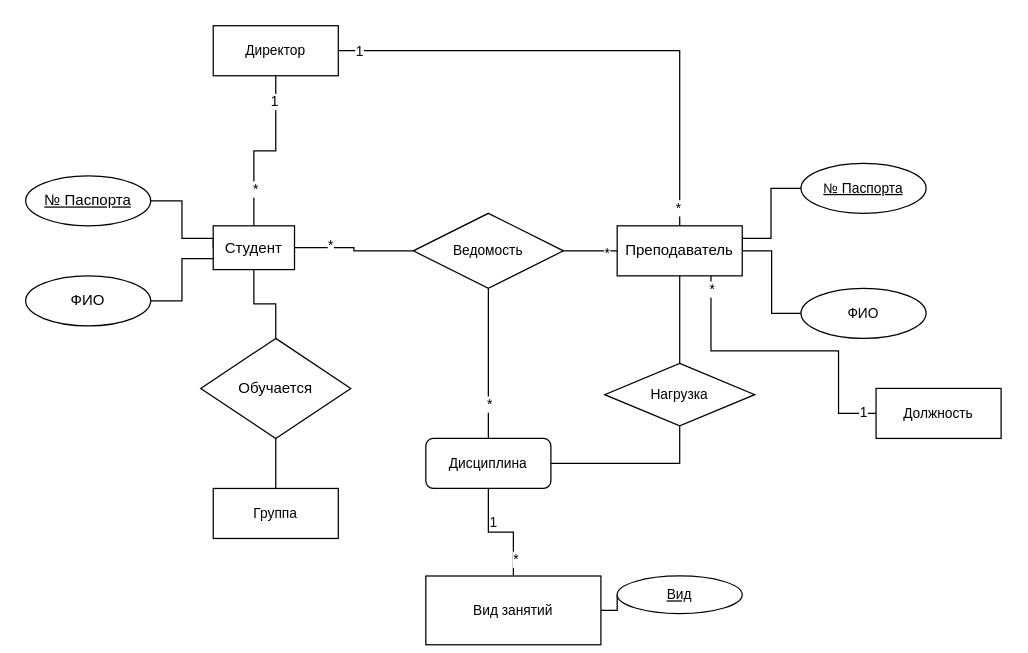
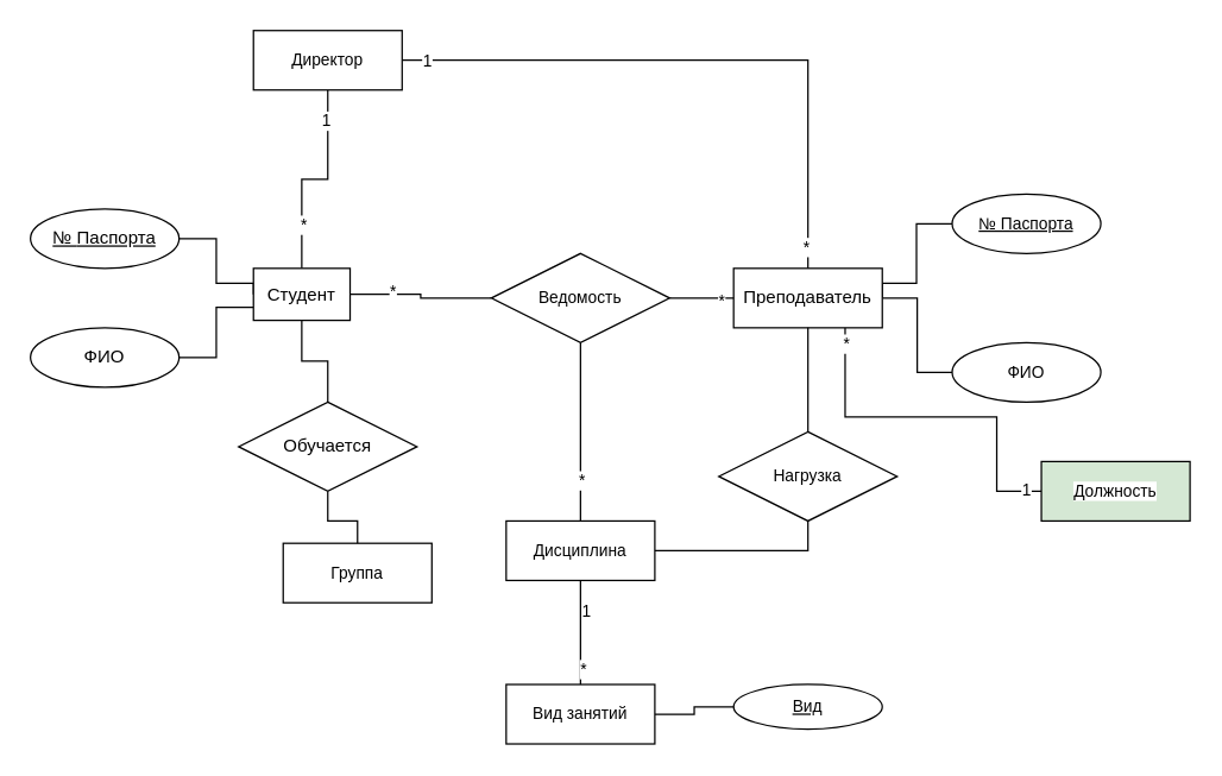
  <mxCell id="0" />
  <mxCell id="1" parent="0" />
  <mxCell id="2" style="edgeStyle=orthogonalEdgeStyle;shape=connector;rounded=0;orthogonalLoop=1;jettySize=auto;html=1;exitX=1;exitY=0.5;exitDx=0;exitDy=0;entryX=0;entryY=0.75;entryDx=0;entryDy=0;strokeColor=default;align=center;verticalAlign=middle;fontFamily=Helvetica;fontSize=11;fontColor=default;labelBackgroundColor=default;endArrow=none;endFill=0;" edge="1" parent="1" source="3" target="11"><mxGeometry relative="1" as="geometry" /></mxCell>
  <mxCell id="3" value="ФИО" style="ellipse;whiteSpace=wrap;html=1;align=center;" vertex="1" parent="1"><mxGeometry x="20" y="220" width="100" height="40" as="geometry" /></mxCell>
  <mxCell id="4" style="edgeStyle=orthogonalEdgeStyle;rounded=0;orthogonalLoop=1;jettySize=auto;html=1;exitX=1;exitY=0.5;exitDx=0;exitDy=0;entryX=0;entryY=0.5;entryDx=0;entryDy=0;endArrow=none;endFill=0;" edge="1" parent="1" source="5" target="11"><mxGeometry relative="1" as="geometry"><Array as="points"><mxPoint x="145" y="160" /><mxPoint x="145" y="190" /><mxPoint x="170" y="190" /></Array></mxGeometry></mxCell>
  <mxCell id="5" value="№&amp;nbsp;&lt;span style=&quot;background-color: initial;&quot;&gt;Паспорта&lt;/span&gt;" style="ellipse;whiteSpace=wrap;html=1;align=center;fontStyle=4;" vertex="1" parent="1"><mxGeometry x="20" y="140" width="100" height="40" as="geometry" /></mxCell>
  <mxCell id="6" style="edgeStyle=orthogonalEdgeStyle;shape=connector;rounded=0;orthogonalLoop=1;jettySize=auto;html=1;exitX=1;exitY=0.5;exitDx=0;exitDy=0;entryX=0;entryY=0.5;entryDx=0;entryDy=0;strokeColor=default;align=center;verticalAlign=middle;fontFamily=Helvetica;fontSize=11;fontColor=default;labelBackgroundColor=default;endArrow=none;endFill=0;" edge="1" parent="1" source="11" target="28"><mxGeometry relative="1" as="geometry" /></mxCell>
  <mxCell id="7" value="*" style="edgeLabel;html=1;align=center;verticalAlign=middle;resizable=0;points=[];fontFamily=Helvetica;fontSize=11;fontColor=default;labelBackgroundColor=default;" vertex="1" connectable="0" parent="6"><mxGeometry x="-0.423" y="2" relative="1" as="geometry"><mxPoint as="offset" /></mxGeometry></mxCell>
  <mxCell id="8" style="edgeStyle=orthogonalEdgeStyle;shape=connector;rounded=0;orthogonalLoop=1;jettySize=auto;html=1;exitX=0.5;exitY=0;exitDx=0;exitDy=0;entryX=0.5;entryY=1;entryDx=0;entryDy=0;strokeColor=default;align=center;verticalAlign=middle;fontFamily=Helvetica;fontSize=11;fontColor=default;labelBackgroundColor=default;endArrow=none;endFill=0;" edge="1" parent="1" source="11" target="37"><mxGeometry relative="1" as="geometry" /></mxCell>
  <mxCell id="9" value="1" style="edgeLabel;html=1;align=center;verticalAlign=middle;resizable=0;points=[];fontFamily=Helvetica;fontSize=11;fontColor=default;labelBackgroundColor=default;" vertex="1" connectable="0" parent="8"><mxGeometry x="0.703" y="2" relative="1" as="geometry"><mxPoint as="offset" /></mxGeometry></mxCell>
  <mxCell id="10" value="*" style="edgeLabel;html=1;align=center;verticalAlign=middle;resizable=0;points=[];fontFamily=Helvetica;fontSize=11;fontColor=default;labelBackgroundColor=default;" vertex="1" connectable="0" parent="8"><mxGeometry x="-0.562" y="-1" relative="1" as="geometry"><mxPoint as="offset" /></mxGeometry></mxCell>
  <mxCell id="11" value="Студент" style="whiteSpace=wrap;html=1;align=center;" vertex="1" parent="1"><mxGeometry x="170" y="180" width="65" height="35" as="geometry" /></mxCell>
  <mxCell id="12" style="edgeStyle=orthogonalEdgeStyle;shape=connector;rounded=0;orthogonalLoop=1;jettySize=auto;html=1;exitX=1;exitY=0.5;exitDx=0;exitDy=0;entryX=0;entryY=0.5;entryDx=0;entryDy=0;strokeColor=default;align=center;verticalAlign=middle;fontFamily=Helvetica;fontSize=11;fontColor=default;labelBackgroundColor=default;endArrow=none;endFill=0;" edge="1" parent="1" source="17" target="23"><mxGeometry relative="1" as="geometry"><Array as="points"><mxPoint x="593" y="190" /><mxPoint x="616" y="190" /><mxPoint x="616" y="150" /></Array></mxGeometry></mxCell>
  <mxCell id="13" style="edgeStyle=orthogonalEdgeStyle;shape=connector;rounded=0;orthogonalLoop=1;jettySize=auto;html=1;exitX=1;exitY=0.5;exitDx=0;exitDy=0;entryX=0;entryY=0.5;entryDx=0;entryDy=0;strokeColor=default;align=center;verticalAlign=middle;fontFamily=Helvetica;fontSize=11;fontColor=default;labelBackgroundColor=default;endArrow=none;endFill=0;" edge="1" parent="1" source="17" target="22"><mxGeometry relative="1" as="geometry" /></mxCell>
  <mxCell id="14" style="edgeStyle=orthogonalEdgeStyle;shape=connector;rounded=0;orthogonalLoop=1;jettySize=auto;html=1;exitX=0.75;exitY=1;exitDx=0;exitDy=0;entryX=0;entryY=0.5;entryDx=0;entryDy=0;strokeColor=default;align=center;verticalAlign=middle;fontFamily=Helvetica;fontSize=11;fontColor=default;labelBackgroundColor=default;endArrow=none;endFill=0;" edge="1" parent="1" source="17" target="43"><mxGeometry relative="1" as="geometry"><Array as="points"><mxPoint x="568" y="280" /><mxPoint x="670" y="280" /><mxPoint x="670" y="330" /></Array></mxGeometry></mxCell>
  <mxCell id="15" value="1" style="edgeLabel;html=1;align=center;verticalAlign=middle;resizable=0;points=[];fontFamily=Helvetica;fontSize=11;fontColor=default;labelBackgroundColor=default;" vertex="1" connectable="0" parent="14"><mxGeometry x="0.913" y="2" relative="1" as="geometry"><mxPoint as="offset" /></mxGeometry></mxCell>
  <mxCell id="16" value="*" style="edgeLabel;html=1;align=center;verticalAlign=middle;resizable=0;points=[];fontFamily=Helvetica;fontSize=11;fontColor=default;labelBackgroundColor=default;" vertex="1" connectable="0" parent="14"><mxGeometry x="-0.919" relative="1" as="geometry"><mxPoint as="offset" /></mxGeometry></mxCell>
  <mxCell id="17" value="Преподаватель" style="whiteSpace=wrap;html=1;align=center;" vertex="1" parent="1"><mxGeometry x="493" y="180" width="100" height="40" as="geometry" /></mxCell>
  <mxCell id="18" style="edgeStyle=orthogonalEdgeStyle;shape=connector;rounded=0;orthogonalLoop=1;jettySize=auto;html=1;exitX=0.5;exitY=0;exitDx=0;exitDy=0;entryX=0.5;entryY=1;entryDx=0;entryDy=0;strokeColor=default;align=center;verticalAlign=middle;fontFamily=Helvetica;fontSize=11;fontColor=default;labelBackgroundColor=default;endArrow=none;endFill=0;" edge="1" parent="1" source="20" target="11"><mxGeometry relative="1" as="geometry" /></mxCell>
  <mxCell id="19" style="edgeStyle=orthogonalEdgeStyle;shape=connector;rounded=0;orthogonalLoop=1;jettySize=auto;html=1;exitX=0.5;exitY=1;exitDx=0;exitDy=0;entryX=0.5;entryY=0;entryDx=0;entryDy=0;strokeColor=default;align=center;verticalAlign=middle;fontFamily=Helvetica;fontSize=11;fontColor=default;labelBackgroundColor=default;endArrow=none;endFill=0;" edge="1" parent="1" source="20" target="21"><mxGeometry relative="1" as="geometry" /></mxCell>
- <mxCell id="20" value="Обучается" style="shape=rhombus;perimeter=rhombusPerimeter;whiteSpace=wrap;html=1;align=center;" vertex="1" parent="1"><mxGeometry x="160" y="270" width="120" height="80" as="geometry" /></mxCell>
- <mxCell id="21" value="Группа" style="whiteSpace=wrap;html=1;align=center;fontFamily=Helvetica;fontSize=11;fontColor=default;labelBackgroundColor=default;" vertex="1" parent="1"><mxGeometry x="170" y="390" width="100" height="40" as="geometry" /></mxCell>
+ <mxCell id="20" value="Обучается" style="shape=rhombus;perimeter=rhombusPerimeter;whiteSpace=wrap;html=1;align=center;" vertex="1" parent="1"><mxGeometry x="160" y="270" width="120" height="60" as="geometry" /></mxCell>
+ <mxCell id="21" value="Группа" style="whiteSpace=wrap;html=1;align=center;fontFamily=Helvetica;fontSize=11;fontColor=default;labelBackgroundColor=default;" vertex="1" parent="1"><mxGeometry x="190" y="365" width="100" height="40" as="geometry" /></mxCell>
  <mxCell id="22" value="ФИО" style="ellipse;whiteSpace=wrap;html=1;align=center;fontFamily=Helvetica;fontSize=11;fontColor=default;labelBackgroundColor=default;" vertex="1" parent="1"><mxGeometry x="640" y="230" width="100" height="40" as="geometry" /></mxCell>
  <mxCell id="23" value="№ Паспорта" style="ellipse;whiteSpace=wrap;html=1;align=center;fontStyle=4;fontFamily=Helvetica;fontSize=11;fontColor=default;labelBackgroundColor=default;" vertex="1" parent="1"><mxGeometry x="640" y="130" width="100" height="40" as="geometry" /></mxCell>
  <mxCell id="24" style="edgeStyle=orthogonalEdgeStyle;shape=connector;rounded=0;orthogonalLoop=1;jettySize=auto;html=1;exitX=0.5;exitY=1;exitDx=0;exitDy=0;entryX=0.5;entryY=0;entryDx=0;entryDy=0;strokeColor=default;align=center;verticalAlign=middle;fontFamily=Helvetica;fontSize=11;fontColor=default;labelBackgroundColor=default;endArrow=none;endFill=0;" edge="1" parent="1" source="28" target="33"><mxGeometry relative="1" as="geometry" /></mxCell>
  <mxCell id="25" value="*" style="edgeLabel;html=1;align=center;verticalAlign=middle;resizable=0;points=[];fontFamily=Helvetica;fontSize=11;fontColor=default;labelBackgroundColor=default;" vertex="1" connectable="0" parent="24"><mxGeometry x="0.536" relative="1" as="geometry"><mxPoint as="offset" /></mxGeometry></mxCell>
  <mxCell id="26" style="edgeStyle=orthogonalEdgeStyle;shape=connector;rounded=0;orthogonalLoop=1;jettySize=auto;html=1;exitX=1;exitY=0.5;exitDx=0;exitDy=0;entryX=0;entryY=0.5;entryDx=0;entryDy=0;strokeColor=default;align=center;verticalAlign=middle;fontFamily=Helvetica;fontSize=11;fontColor=default;labelBackgroundColor=default;endArrow=none;endFill=0;" edge="1" parent="1" source="28" target="17"><mxGeometry relative="1" as="geometry" /></mxCell>
  <mxCell id="27" value="*" style="edgeLabel;html=1;align=center;verticalAlign=middle;resizable=0;points=[];fontFamily=Helvetica;fontSize=11;fontColor=default;labelBackgroundColor=default;" vertex="1" connectable="0" parent="26"><mxGeometry x="0.571" y="-1" relative="1" as="geometry"><mxPoint as="offset" /></mxGeometry></mxCell>
  <mxCell id="28" value="Ведомость" style="shape=rhombus;perimeter=rhombusPerimeter;whiteSpace=wrap;html=1;align=center;fontFamily=Helvetica;fontSize=11;fontColor=default;labelBackgroundColor=default;" vertex="1" parent="1"><mxGeometry x="330" y="170" width="120" height="60" as="geometry" /></mxCell>
  <mxCell id="29" style="edgeStyle=orthogonalEdgeStyle;shape=connector;rounded=0;orthogonalLoop=1;jettySize=auto;html=1;exitX=1;exitY=0.5;exitDx=0;exitDy=0;entryX=0.5;entryY=1;entryDx=0;entryDy=0;strokeColor=default;align=center;verticalAlign=middle;fontFamily=Helvetica;fontSize=11;fontColor=default;labelBackgroundColor=default;endArrow=none;endFill=0;" edge="1" parent="1" source="33" target="39"><mxGeometry relative="1" as="geometry" /></mxCell>
  <mxCell id="30" style="edgeStyle=orthogonalEdgeStyle;shape=connector;rounded=0;orthogonalLoop=1;jettySize=auto;html=1;exitX=0.5;exitY=1;exitDx=0;exitDy=0;entryX=0.5;entryY=0;entryDx=0;entryDy=0;strokeColor=default;align=center;verticalAlign=middle;fontFamily=Helvetica;fontSize=11;fontColor=default;labelBackgroundColor=default;endArrow=none;endFill=0;" edge="1" parent="1" source="33" target="41"><mxGeometry relative="1" as="geometry" /></mxCell>
  <mxCell id="31" value="1" style="edgeLabel;html=1;align=center;verticalAlign=middle;resizable=0;points=[];fontFamily=Helvetica;fontSize=11;fontColor=default;labelBackgroundColor=default;" vertex="1" connectable="0" parent="30"><mxGeometry x="-0.425" y="3" relative="1" as="geometry"><mxPoint as="offset" /></mxGeometry></mxCell>
  <mxCell id="32" value="*" style="edgeLabel;html=1;align=center;verticalAlign=middle;resizable=0;points=[];fontFamily=Helvetica;fontSize=11;fontColor=default;labelBackgroundColor=default;" vertex="1" connectable="0" parent="30"><mxGeometry x="0.686" y="1" relative="1" as="geometry"><mxPoint as="offset" /></mxGeometry></mxCell>
- <mxCell id="33" value="Дисциплина" style="whiteSpace=wrap;html=1;align=center;fontFamily=Helvetica;fontSize=11;fontColor=default;labelBackgroundColor=default;rounded=1;" vertex="1" parent="1"><mxGeometry x="340" y="350" width="100" height="40" as="geometry" /></mxCell>
+ <mxCell id="33" value="Дисциплина" style="whiteSpace=wrap;html=1;align=center;fontFamily=Helvetica;fontSize=11;fontColor=default;labelBackgroundColor=default;" vertex="1" parent="1"><mxGeometry x="340" y="350" width="100" height="40" as="geometry" /></mxCell>
  <mxCell id="34" style="edgeStyle=orthogonalEdgeStyle;shape=connector;rounded=0;orthogonalLoop=1;jettySize=auto;html=1;exitX=1;exitY=0.5;exitDx=0;exitDy=0;entryX=0.5;entryY=0;entryDx=0;entryDy=0;strokeColor=default;align=center;verticalAlign=middle;fontFamily=Helvetica;fontSize=11;fontColor=default;labelBackgroundColor=default;endArrow=none;endFill=0;" edge="1" parent="1" source="37" target="17"><mxGeometry relative="1" as="geometry" /></mxCell>
  <mxCell id="35" value="1" style="edgeLabel;html=1;align=center;verticalAlign=middle;resizable=0;points=[];fontFamily=Helvetica;fontSize=11;fontColor=default;labelBackgroundColor=default;" vertex="1" connectable="0" parent="34"><mxGeometry x="-0.922" relative="1" as="geometry"><mxPoint as="offset" /></mxGeometry></mxCell>
  <mxCell id="36" value="*" style="edgeLabel;html=1;align=center;verticalAlign=middle;resizable=0;points=[];fontFamily=Helvetica;fontSize=11;fontColor=default;labelBackgroundColor=default;" vertex="1" connectable="0" parent="34"><mxGeometry x="0.927" y="-2" relative="1" as="geometry"><mxPoint as="offset" /></mxGeometry></mxCell>
  <mxCell id="37" value="Директор" style="whiteSpace=wrap;html=1;align=center;fontFamily=Helvetica;fontSize=11;fontColor=default;labelBackgroundColor=default;" vertex="1" parent="1"><mxGeometry x="170" y="20" width="100" height="40" as="geometry" /></mxCell>
  <mxCell id="38" style="edgeStyle=orthogonalEdgeStyle;shape=connector;rounded=0;orthogonalLoop=1;jettySize=auto;html=1;exitX=0.5;exitY=0;exitDx=0;exitDy=0;entryX=0.5;entryY=1;entryDx=0;entryDy=0;strokeColor=default;align=center;verticalAlign=middle;fontFamily=Helvetica;fontSize=11;fontColor=default;labelBackgroundColor=default;endArrow=none;endFill=0;" edge="1" parent="1" source="39" target="17"><mxGeometry relative="1" as="geometry" /></mxCell>
- <mxCell id="39" value="Нагрузка" style="shape=rhombus;perimeter=rhombusPerimeter;whiteSpace=wrap;html=1;align=center;fontFamily=Helvetica;fontSize=11;fontColor=default;labelBackgroundColor=default;" vertex="1" parent="1"><mxGeometry x="483" y="290" width="120" height="50" as="geometry" /></mxCell>
+ <mxCell id="39" value="Нагрузка" style="shape=rhombus;perimeter=rhombusPerimeter;whiteSpace=wrap;html=1;align=center;fontFamily=Helvetica;fontSize=11;fontColor=default;labelBackgroundColor=default;" vertex="1" parent="1"><mxGeometry x="483" y="290" width="120" height="60" as="geometry" /></mxCell>
  <mxCell id="40" style="edgeStyle=orthogonalEdgeStyle;shape=connector;rounded=0;orthogonalLoop=1;jettySize=auto;html=1;exitX=1;exitY=0.5;exitDx=0;exitDy=0;entryX=0;entryY=0.5;entryDx=0;entryDy=0;strokeColor=default;align=center;verticalAlign=middle;fontFamily=Helvetica;fontSize=11;fontColor=default;labelBackgroundColor=default;endArrow=none;endFill=0;" edge="1" parent="1" source="41" target="42"><mxGeometry relative="1" as="geometry" /></mxCell>
- <mxCell id="41" value="Вид занятий" style="whiteSpace=wrap;html=1;align=center;fontFamily=Helvetica;fontSize=11;fontColor=default;labelBackgroundColor=default;" vertex="1" parent="1"><mxGeometry x="340" y="460" width="140" height="55" as="geometry" /></mxCell>
+ <mxCell id="41" value="Вид занятий" style="whiteSpace=wrap;html=1;align=center;fontFamily=Helvetica;fontSize=11;fontColor=default;labelBackgroundColor=default;" vertex="1" parent="1"><mxGeometry x="340" y="460" width="100" height="40" as="geometry" /></mxCell>
  <mxCell id="42" value="Вид" style="ellipse;whiteSpace=wrap;html=1;align=center;fontStyle=4;fontFamily=Helvetica;fontSize=11;fontColor=default;labelBackgroundColor=default;" vertex="1" parent="1"><mxGeometry x="493" y="460" width="100" height="30" as="geometry" /></mxCell>
- <mxCell id="43" value="Должность" style="whiteSpace=wrap;html=1;align=center;fontFamily=Helvetica;fontSize=11;fontColor=default;labelBackgroundColor=default;" vertex="1" parent="1"><mxGeometry x="700" y="310" width="100" height="40" as="geometry" /></mxCell>
+ <mxCell id="43" value="Должность" style="whiteSpace=wrap;html=1;align=center;fontFamily=Helvetica;fontSize=11;fontColor=default;labelBackgroundColor=default;fillColor=#d5e8d4;" vertex="1" parent="1"><mxGeometry x="700" y="310" width="100" height="40" as="geometry" /></mxCell>
